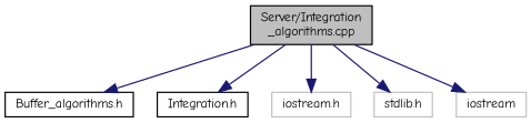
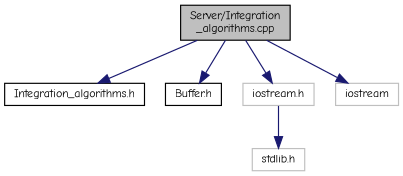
  digraph {
    fontname="Comic Neue"
    node [color=black fillcolor=white fontname="Comic Neue" fontsize=10 shape=record style=filled]
    edge [color=midnightblue fontname="Comic Neue" fontsize=10 labelfontname=Helvetica labelfontsize=10 style=solid]
    n1 [fillcolor=grey75 fontcolor=black height=0.2 label="Server/Integration\l_algorithms.cpp" width=0.4]
-   n2 [height=0.2 label="Buffer_algorithms.h" width=0.4]
-   n3 [height=0.2 label="Integration.h" width=0.4]
+   n2 [height=0.2 label="Integration_algorithms.h" width=0.4]
+   n3 [height=0.2 label="Buffer.h" width=0.4]
    n4 [color=grey75 height=0.2 label="iostream.h" width=0.4]
    n5 [color=grey75 height=0.2 label="stdlib.h" width=0.4]
    n6 [color=grey75 height=0.2 label=iostream width=0.4]
    n1 -> n2
    n1 -> n3
    n1 -> n4
-   n1 -> n5
+   n4 -> n5
    n1 -> n6
  }
